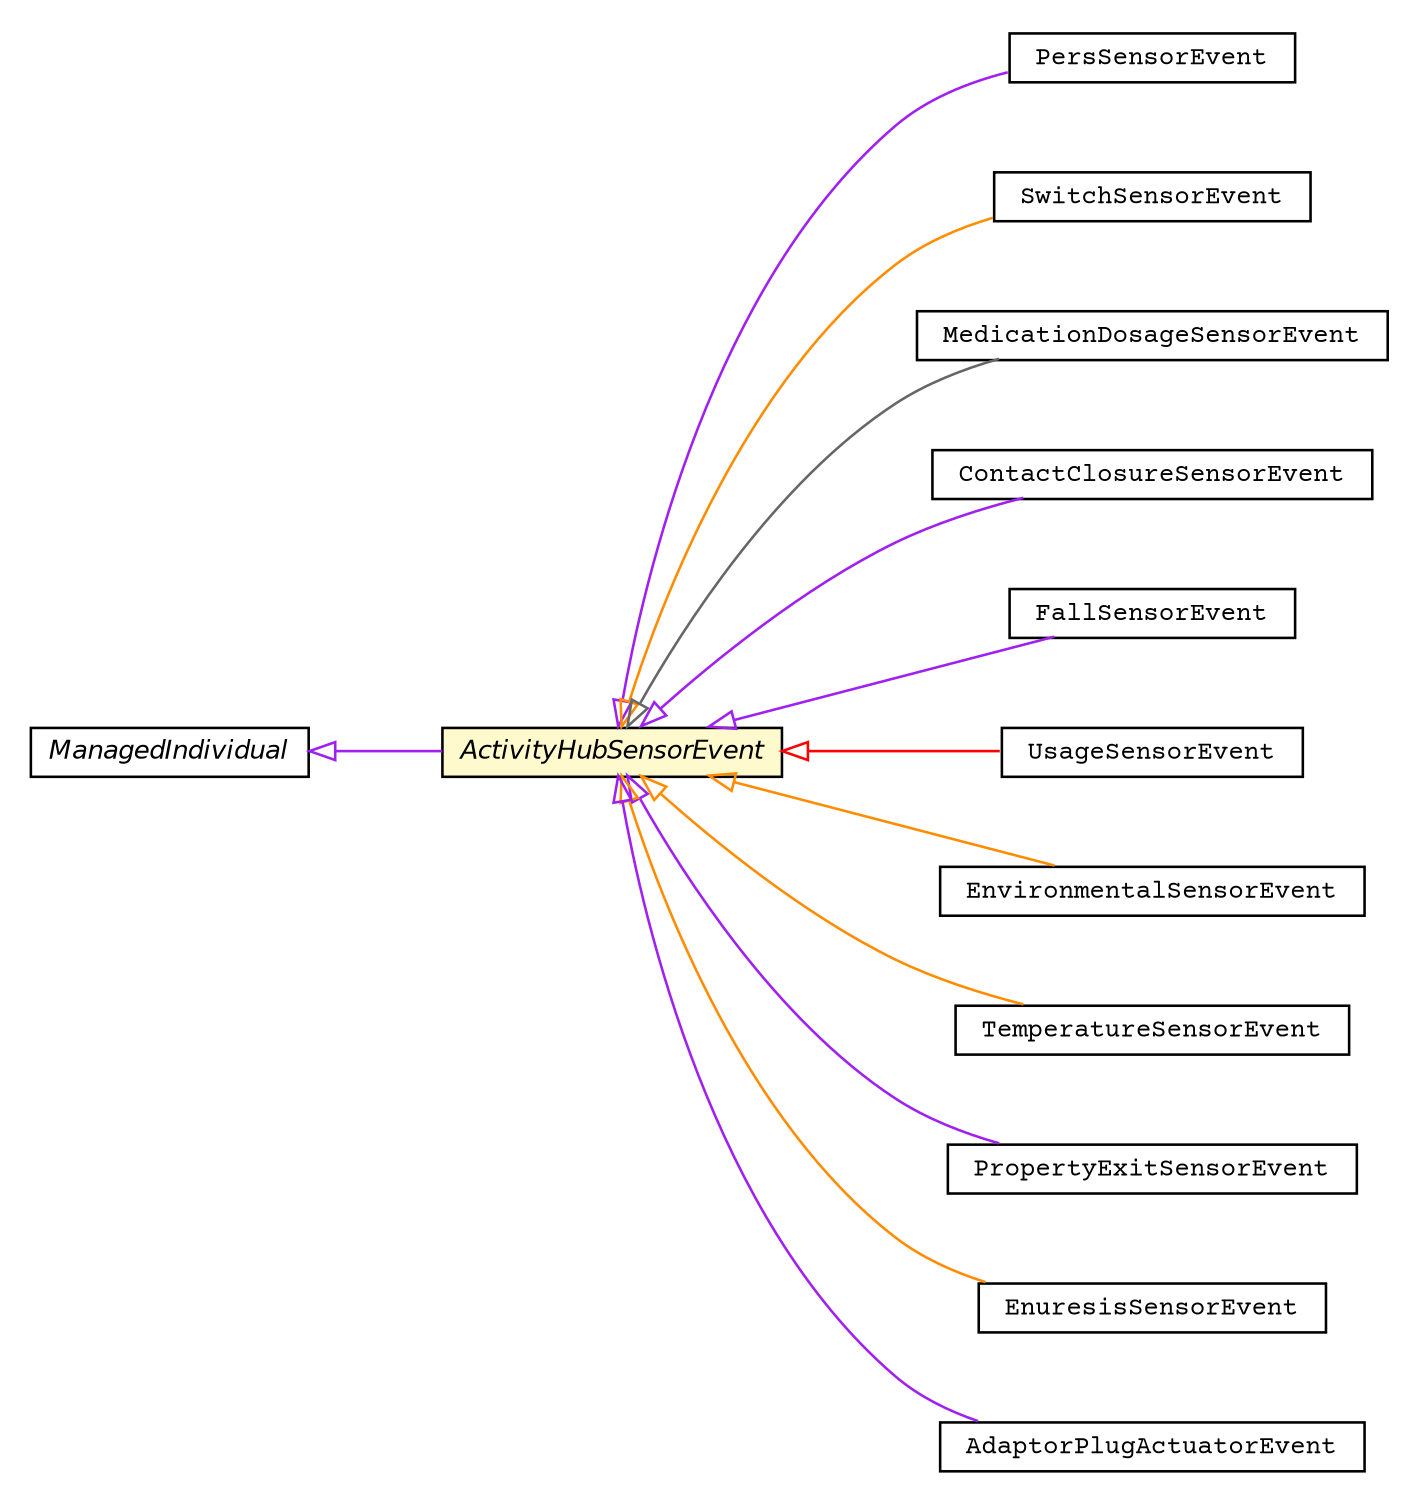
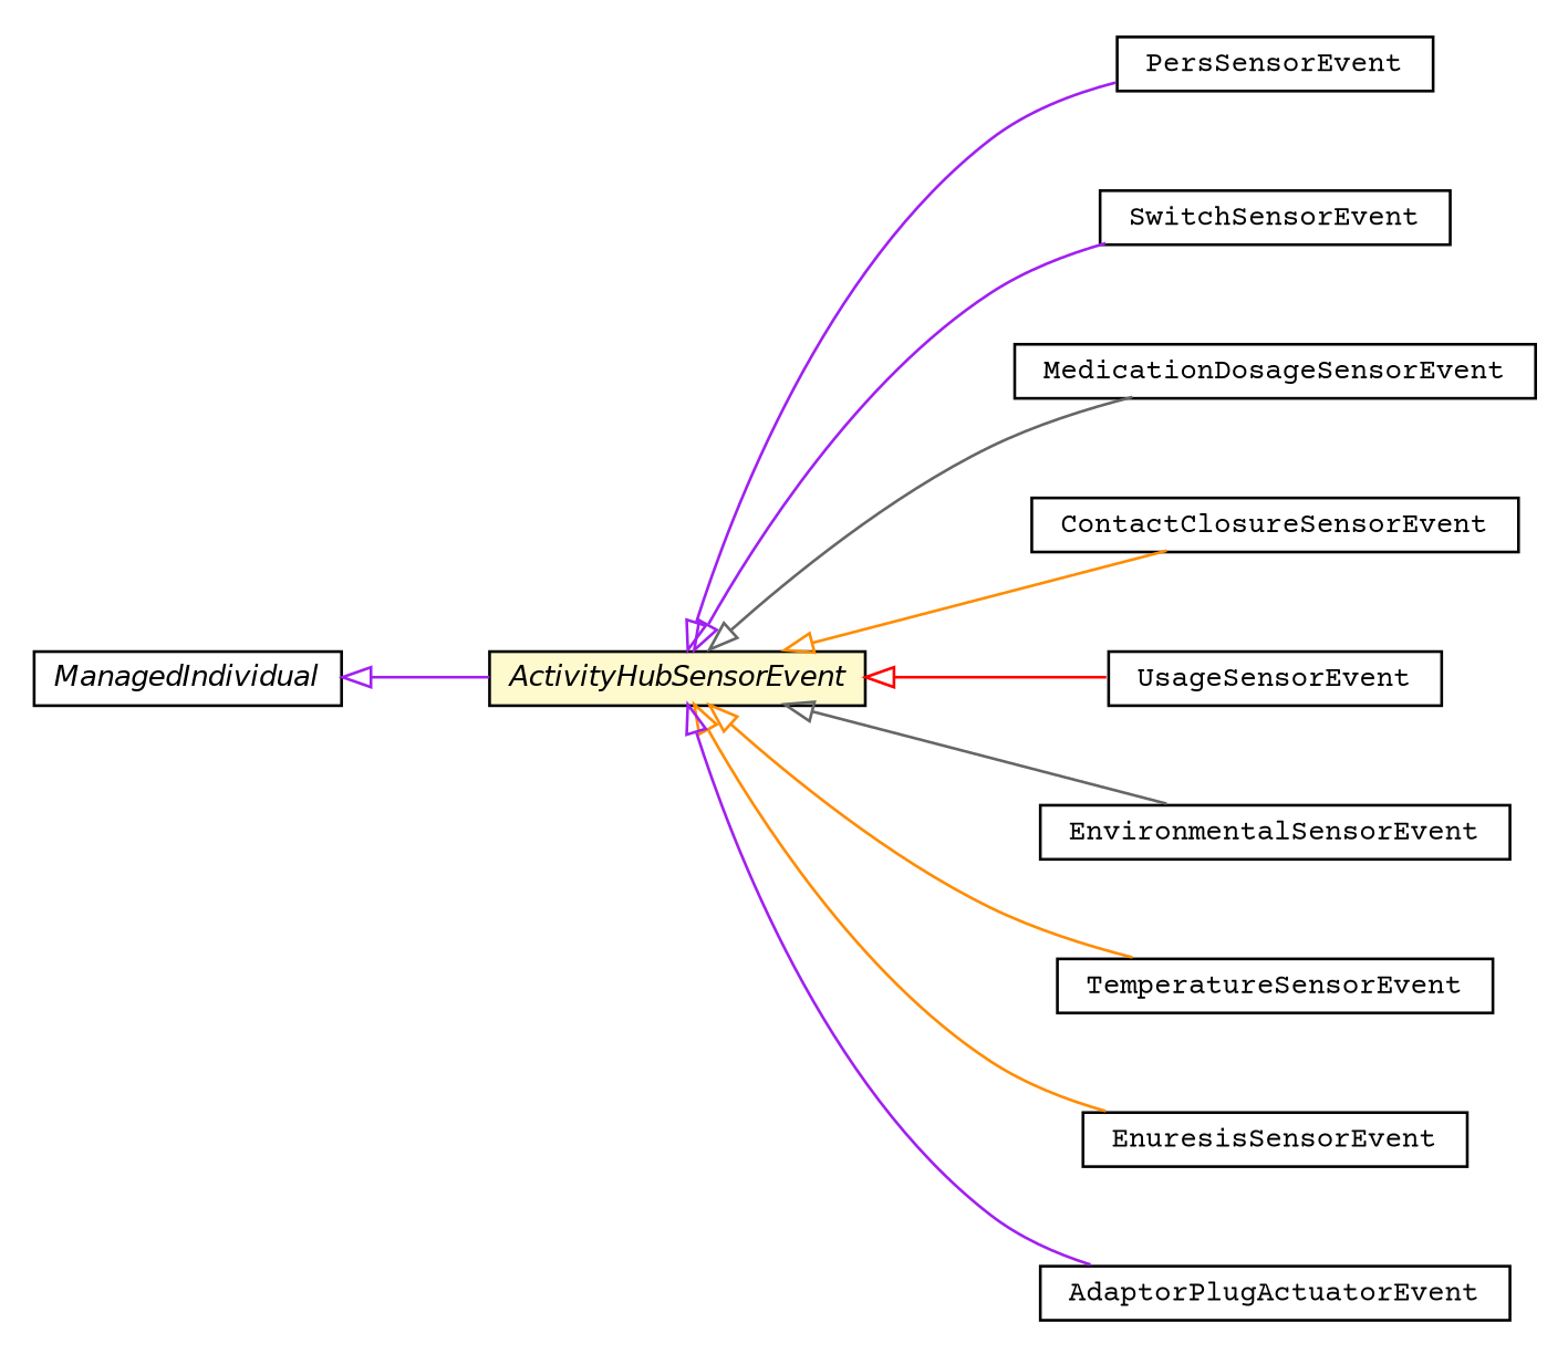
  digraph {
    fontname="Courier Prime"
    nodesep=0.25
    rankdir=LR
    ranksep=0.5
    node [fontcolor=black fontname="Courier Prime" fontsize=10.0 shape=plaintext]
    edge [arrowtail=empty color=purple dir=back fontname="Courier Prime" fontsize=10 headport=p labelfontname=Helvetica labelfontsize=10 tailport=p]
    n1 [label=<<table title="org.universAAL.middleware.owl.ManagedIndividual" border="0" cellborder="1" cellspacing="0" cellpadding="2" port="p" href="../../middleware/owl/ManagedIndividual.html"> 		<tr><td><table border="0" cellspacing="0" cellpadding="1"> <tr><td align="center" balign="center"><font face="Helvetica-Oblique"> ManagedIndividual </font></td></tr> 		</table></td></tr> 		</table>>]
    n2 [label=<<table title="org.universAAL.ontology.activityhub.ActivityHubSensorEvent" border="0" cellborder="1" cellspacing="0" cellpadding="2" port="p" bgcolor="lemonChiffon" href="./ActivityHubSensorEvent.html"> 		<tr><td><table border="0" cellspacing="0" cellpadding="1"> <tr><td align="center" balign="center"><font face="Helvetica-Oblique"> ActivityHubSensorEvent </font></td></tr> 		</table></td></tr> 		</table>>]
    n3 [label=<<table title="org.universAAL.ontology.activityhub.PersSensorEvent" border="0" cellborder="1" cellspacing="0" cellpadding="2" port="p" href="./PersSensorEvent.html"> 		<tr><td><table border="0" cellspacing="0" cellpadding="1"> <tr><td align="center" balign="center"> PersSensorEvent </td></tr> 		</table></td></tr> 		</table>>]
    n4 [label=<<table title="org.universAAL.ontology.activityhub.SwitchSensorEvent" border="0" cellborder="1" cellspacing="0" cellpadding="2" port="p" href="./SwitchSensorEvent.html"> 		<tr><td><table border="0" cellspacing="0" cellpadding="1"> <tr><td align="center" balign="center"> SwitchSensorEvent </td></tr> 		</table></td></tr> 		</table>>]
    n5 [label=<<table title="org.universAAL.ontology.activityhub.MedicationDosageSensorEvent" border="0" cellborder="1" cellspacing="0" cellpadding="2" port="p" href="./MedicationDosageSensorEvent.html"> 		<tr><td><table border="0" cellspacing="0" cellpadding="1"> <tr><td align="center" balign="center"> MedicationDosageSensorEvent </td></tr> 		</table></td></tr> 		</table>>]
    n6 [label=<<table title="org.universAAL.ontology.activityhub.ContactClosureSensorEvent" border="0" cellborder="1" cellspacing="0" cellpadding="2" port="p" href="./ContactClosureSensorEvent.html"> 		<tr><td><table border="0" cellspacing="0" cellpadding="1"> <tr><td align="center" balign="center"> ContactClosureSensorEvent </td></tr> 		</table></td></tr> 		</table>>]
-   n7 [label=<<table title="org.universAAL.ontology.activityhub.FallSensorEvent" border="0" cellborder="1" cellspacing="0" cellpadding="2" port="p" href="./FallSensorEvent.html"> 		<tr><td><table border="0" cellspacing="0" cellpadding="1"> <tr><td align="center" balign="center"> FallSensorEvent </td></tr> 		</table></td></tr> 		</table>>]
    n8 [label=<<table title="org.universAAL.ontology.activityhub.UsageSensorEvent" border="0" cellborder="1" cellspacing="0" cellpadding="2" port="p" href="./UsageSensorEvent.html"> 		<tr><td><table border="0" cellspacing="0" cellpadding="1"> <tr><td align="center" balign="center"> UsageSensorEvent </td></tr> 		</table></td></tr> 		</table>>]
    n9 [label=<<table title="org.universAAL.ontology.activityhub.EnvironmentalSensorEvent" border="0" cellborder="1" cellspacing="0" cellpadding="2" port="p" href="./EnvironmentalSensorEvent.html"> 		<tr><td><table border="0" cellspacing="0" cellpadding="1"> <tr><td align="center" balign="center"> EnvironmentalSensorEvent </td></tr> 		</table></td></tr> 		</table>>]
    n10 [label=<<table title="org.universAAL.ontology.activityhub.TemperatureSensorEvent" border="0" cellborder="1" cellspacing="0" cellpadding="2" port="p" href="./TemperatureSensorEvent.html"> 		<tr><td><table border="0" cellspacing="0" cellpadding="1"> <tr><td align="center" balign="center"> TemperatureSensorEvent </td></tr> 		</table></td></tr> 		</table>>]
-   n11 [label=<<table title="org.universAAL.ontology.activityhub.PropertyExitSensorEvent" border="0" cellborder="1" cellspacing="0" cellpadding="2" port="p" href="./PropertyExitSensorEvent.html"> 		<tr><td><table border="0" cellspacing="0" cellpadding="1"> <tr><td align="center" balign="center"> PropertyExitSensorEvent </td></tr> 		</table></td></tr> 		</table>>]
    n12 [label=<<table title="org.universAAL.ontology.activityhub.EnuresisSensorEvent" border="0" cellborder="1" cellspacing="0" cellpadding="2" port="p" href="./EnuresisSensorEvent.html"> 		<tr><td><table border="0" cellspacing="0" cellpadding="1"> <tr><td align="center" balign="center"> EnuresisSensorEvent </td></tr> 		</table></td></tr> 		</table>>]
    n13 [label=<<table title="org.universAAL.ontology.activityhub.ext.AdaptorPlugActuatorEvent" border="0" cellborder="1" cellspacing="0" cellpadding="2" port="p" href="./ext/AdaptorPlugActuatorEvent.html"> 		<tr><td><table border="0" cellspacing="0" cellpadding="1"> <tr><td align="center" balign="center"> AdaptorPlugActuatorEvent </td></tr> 		</table></td></tr> 		</table>>]
    n1 -> n2
    n2 -> n3
-   n2 -> n4 [color=darkorange]
+   n2 -> n4
    n2 -> n5 [color=gray40]
-   n2 -> n6
-   n2 -> n7
+   n2 -> n6 [color=darkorange]
    n2 -> n8 [color=red]
-   n2 -> n9 [color=darkorange]
+   n2 -> n9 [color=gray40]
    n2 -> n10 [color=darkorange]
-   n2 -> n11
    n2 -> n12 [color=darkorange]
    n2 -> n13
  }
